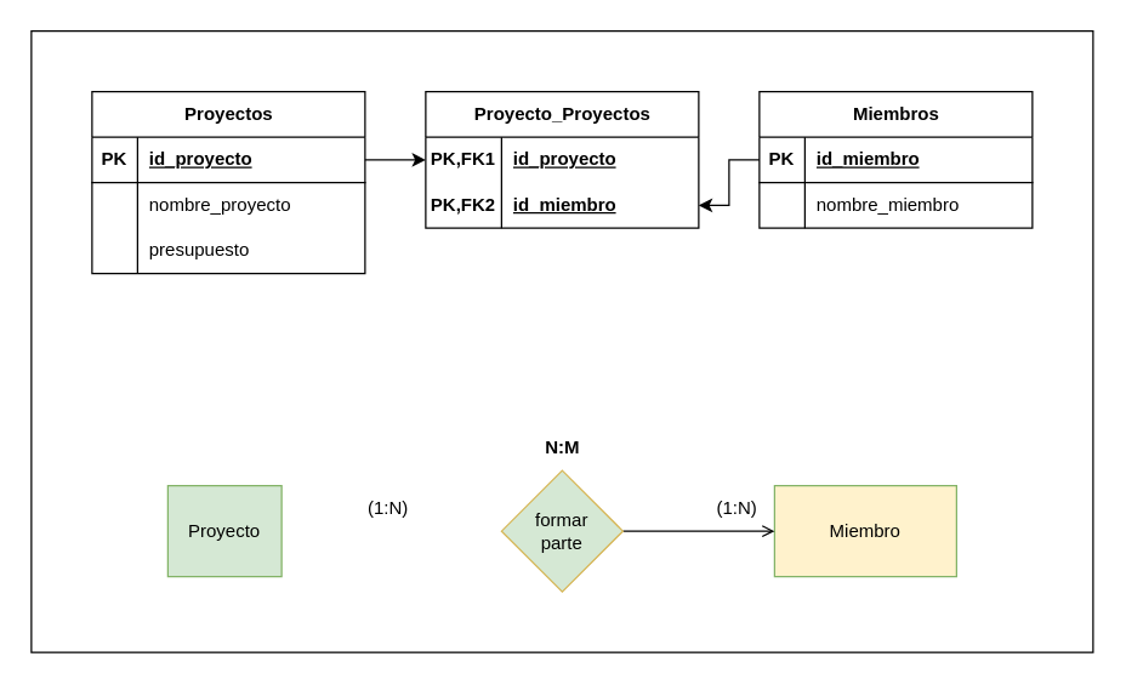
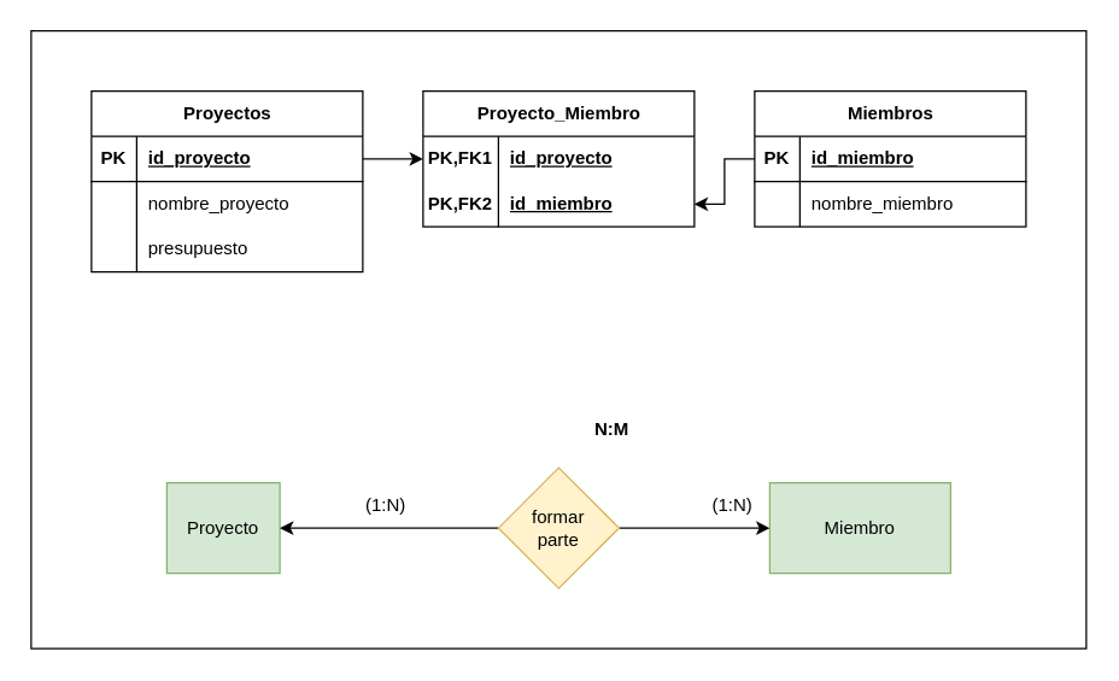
  <mxCell id="0" />
  <mxCell id="1" parent="0" />
  <mxCell id="2" value="" style="group" vertex="1" connectable="0" parent="1"><mxGeometry width="700" height="410" as="geometry" x="20" y="20" /></mxCell>
  <mxCell id="3" value="" style="rounded=0;whiteSpace=wrap;html=1;" vertex="1" parent="2"><mxGeometry width="700" height="410" as="geometry" /></mxCell>
  <mxCell id="4" value="Proyecto" style="rounded=0;whiteSpace=wrap;html=1;fillColor=#d5e8d4;strokeColor=#82b366;" vertex="1" parent="2"><mxGeometry x="90" y="300" width="75" height="60" as="geometry" /></mxCell>
- <mxCell id="5" value="Miembro" style="rounded=0;whiteSpace=wrap;html=1;fillColor=#fff2cc;strokeColor=#82b366;" vertex="1" parent="2"><mxGeometry x="490" y="300" width="120" height="60" as="geometry" /></mxCell>
- <mxCell id="7" style="edgeStyle=orthogonalEdgeStyle;rounded=0;orthogonalLoop=1;jettySize=auto;html=1;exitX=1;exitY=0.5;exitDx=0;exitDy=0;entryX=0;entryY=0.5;entryDx=0;entryDy=0;endArrow=open;" edge="1" parent="2" source="8" target="5"><mxGeometry relative="1" as="geometry" /></mxCell>
- <mxCell id="8" value="&lt;div&gt;formar&lt;/div&gt;&lt;div&gt;parte&lt;br&gt;&lt;/div&gt;" style="rhombus;whiteSpace=wrap;html=1;fillColor=#d5e8d4;strokeColor=#d6b656;" vertex="1" parent="2"><mxGeometry x="310" y="290" width="80" height="80" as="geometry" /></mxCell>
+ <mxCell id="5" value="Miembro" style="rounded=0;whiteSpace=wrap;html=1;fillColor=#d5e8d4;strokeColor=#82b366;" vertex="1" parent="2"><mxGeometry x="490" y="300" width="120" height="60" as="geometry" /></mxCell>
+ <mxCell id="6" style="edgeStyle=orthogonalEdgeStyle;rounded=0;orthogonalLoop=1;jettySize=auto;html=1;exitX=0;exitY=0.5;exitDx=0;exitDy=0;entryX=1;entryY=0.5;entryDx=0;entryDy=0;" edge="1" parent="2" source="8" target="4"><mxGeometry relative="1" as="geometry" /></mxCell>
+ <mxCell id="7" style="edgeStyle=orthogonalEdgeStyle;rounded=0;orthogonalLoop=1;jettySize=auto;html=1;exitX=1;exitY=0.5;exitDx=0;exitDy=0;entryX=0;entryY=0.5;entryDx=0;entryDy=0;" edge="1" parent="2" source="8" target="5"><mxGeometry relative="1" as="geometry" /></mxCell>
+ <mxCell id="8" value="&lt;div&gt;formar&lt;/div&gt;&lt;div&gt;parte&lt;br&gt;&lt;/div&gt;" style="rhombus;whiteSpace=wrap;html=1;fillColor=#fff2cc;strokeColor=#d6b656;" vertex="1" parent="2"><mxGeometry x="310" y="290" width="80" height="80" as="geometry" /></mxCell>
  <mxCell id="9" value="Proyectos" style="shape=table;startSize=30;container=1;collapsible=1;childLayout=tableLayout;fixedRows=1;rowLines=0;fontStyle=1;align=center;resizeLast=1;html=1;" vertex="1" parent="2"><mxGeometry x="40" y="40" width="180" height="120" as="geometry" /></mxCell>
  <mxCell id="10" value="" style="shape=tableRow;horizontal=0;startSize=0;swimlaneHead=0;swimlaneBody=0;fillColor=none;collapsible=0;dropTarget=0;points=[[0,0.5],[1,0.5]];portConstraint=eastwest;top=0;left=0;right=0;bottom=1;" vertex="1" parent="9"><mxGeometry y="30" width="180" height="30" as="geometry" /></mxCell>
  <mxCell id="11" value="PK" style="shape=partialRectangle;connectable=0;fillColor=none;top=0;left=0;bottom=0;right=0;fontStyle=1;overflow=hidden;whiteSpace=wrap;html=1;" vertex="1" parent="10"><mxGeometry width="30" height="30" as="geometry"><mxRectangle width="30" height="30" as="alternateBounds" /></mxGeometry></mxCell>
  <mxCell id="12" value="id_proyecto" style="shape=partialRectangle;connectable=0;fillColor=none;top=0;left=0;bottom=0;right=0;align=left;spacingLeft=6;fontStyle=5;overflow=hidden;whiteSpace=wrap;html=1;" vertex="1" parent="10"><mxGeometry x="30" width="150" height="30" as="geometry"><mxRectangle width="150" height="30" as="alternateBounds" /></mxGeometry></mxCell>
  <mxCell id="13" value="" style="shape=tableRow;horizontal=0;startSize=0;swimlaneHead=0;swimlaneBody=0;fillColor=none;collapsible=0;dropTarget=0;points=[[0,0.5],[1,0.5]];portConstraint=eastwest;top=0;left=0;right=0;bottom=0;" vertex="1" parent="9"><mxGeometry y="60" width="180" height="30" as="geometry" /></mxCell>
  <mxCell id="14" value="" style="shape=partialRectangle;connectable=0;fillColor=none;top=0;left=0;bottom=0;right=0;editable=1;overflow=hidden;whiteSpace=wrap;html=1;" vertex="1" parent="13"><mxGeometry width="30" height="30" as="geometry"><mxRectangle width="30" height="30" as="alternateBounds" /></mxGeometry></mxCell>
  <mxCell id="15" value="nombre_proyecto" style="shape=partialRectangle;connectable=0;fillColor=none;top=0;left=0;bottom=0;right=0;align=left;spacingLeft=6;overflow=hidden;whiteSpace=wrap;html=1;" vertex="1" parent="13"><mxGeometry x="30" width="150" height="30" as="geometry"><mxRectangle width="150" height="30" as="alternateBounds" /></mxGeometry></mxCell>
  <mxCell id="16" value="" style="shape=tableRow;horizontal=0;startSize=0;swimlaneHead=0;swimlaneBody=0;fillColor=none;collapsible=0;dropTarget=0;points=[[0,0.5],[1,0.5]];portConstraint=eastwest;top=0;left=0;right=0;bottom=0;" vertex="1" parent="9"><mxGeometry y="90" width="180" height="30" as="geometry" /></mxCell>
  <mxCell id="17" value="" style="shape=partialRectangle;connectable=0;fillColor=none;top=0;left=0;bottom=0;right=0;editable=1;overflow=hidden;whiteSpace=wrap;html=1;" vertex="1" parent="16"><mxGeometry width="30" height="30" as="geometry"><mxRectangle width="30" height="30" as="alternateBounds" /></mxGeometry></mxCell>
  <mxCell id="18" value="presupuesto" style="shape=partialRectangle;connectable=0;fillColor=none;top=0;left=0;bottom=0;right=0;align=left;spacingLeft=6;overflow=hidden;whiteSpace=wrap;html=1;" vertex="1" parent="16"><mxGeometry x="30" width="150" height="30" as="geometry"><mxRectangle width="150" height="30" as="alternateBounds" /></mxGeometry></mxCell>
- <mxCell id="19" value="Proyecto_Proyectos" style="shape=table;startSize=30;container=1;collapsible=1;childLayout=tableLayout;fixedRows=1;rowLines=0;fontStyle=1;align=center;resizeLast=1;html=1;" vertex="1" parent="2"><mxGeometry x="260" y="40" width="180" height="90" as="geometry" /></mxCell>
+ <mxCell id="19" value="Proyecto_Miembro" style="shape=table;startSize=30;container=1;collapsible=1;childLayout=tableLayout;fixedRows=1;rowLines=0;fontStyle=1;align=center;resizeLast=1;html=1;" vertex="1" parent="2"><mxGeometry x="260" y="40" width="180" height="90" as="geometry" /></mxCell>
  <mxCell id="20" value="" style="shape=tableRow;horizontal=0;startSize=0;swimlaneHead=0;swimlaneBody=0;fillColor=none;collapsible=0;dropTarget=0;points=[[0,0.5],[1,0.5]];portConstraint=eastwest;top=0;left=0;right=0;bottom=0;" vertex="1" parent="19"><mxGeometry y="30" width="180" height="30" as="geometry" /></mxCell>
  <mxCell id="21" value="PK,FK1" style="shape=partialRectangle;connectable=0;fillColor=none;top=0;left=0;bottom=0;right=0;fontStyle=1;overflow=hidden;whiteSpace=wrap;html=1;" vertex="1" parent="20"><mxGeometry width="50" height="30" as="geometry"><mxRectangle width="50" height="30" as="alternateBounds" /></mxGeometry></mxCell>
  <mxCell id="22" value="id_proyecto" style="shape=partialRectangle;connectable=0;fillColor=none;top=0;left=0;bottom=0;right=0;align=left;spacingLeft=6;fontStyle=5;overflow=hidden;whiteSpace=wrap;html=1;" vertex="1" parent="20"><mxGeometry x="50" width="130" height="30" as="geometry"><mxRectangle width="130" height="30" as="alternateBounds" /></mxGeometry></mxCell>
  <mxCell id="23" value="" style="shape=tableRow;horizontal=0;startSize=0;swimlaneHead=0;swimlaneBody=0;fillColor=none;collapsible=0;dropTarget=0;points=[[0,0.5],[1,0.5]];portConstraint=eastwest;top=0;left=0;right=0;bottom=0;" vertex="1" parent="19"><mxGeometry y="60" width="180" height="30" as="geometry" /></mxCell>
  <mxCell id="24" value="PK,FK2" style="shape=partialRectangle;connectable=0;fillColor=none;top=0;left=0;bottom=0;right=0;fontStyle=1;overflow=hidden;whiteSpace=wrap;html=1;" vertex="1" parent="23"><mxGeometry width="50" height="30" as="geometry"><mxRectangle width="50" height="30" as="alternateBounds" /></mxGeometry></mxCell>
  <mxCell id="25" value="id_miembro" style="shape=partialRectangle;connectable=0;fillColor=none;top=0;left=0;bottom=0;right=0;align=left;spacingLeft=6;fontStyle=5;overflow=hidden;whiteSpace=wrap;html=1;" vertex="1" parent="23"><mxGeometry x="50" width="130" height="30" as="geometry"><mxRectangle width="130" height="30" as="alternateBounds" /></mxGeometry></mxCell>
  <mxCell id="26" value="Miembros" style="shape=table;startSize=30;container=1;collapsible=1;childLayout=tableLayout;fixedRows=1;rowLines=0;fontStyle=1;align=center;resizeLast=1;html=1;" vertex="1" parent="2"><mxGeometry x="480" y="40" width="180" height="90" as="geometry" /></mxCell>
  <mxCell id="27" value="" style="shape=tableRow;horizontal=0;startSize=0;swimlaneHead=0;swimlaneBody=0;fillColor=none;collapsible=0;dropTarget=0;points=[[0,0.5],[1,0.5]];portConstraint=eastwest;top=0;left=0;right=0;bottom=1;" vertex="1" parent="26"><mxGeometry y="30" width="180" height="30" as="geometry" /></mxCell>
  <mxCell id="28" value="PK" style="shape=partialRectangle;connectable=0;fillColor=none;top=0;left=0;bottom=0;right=0;fontStyle=1;overflow=hidden;whiteSpace=wrap;html=1;" vertex="1" parent="27"><mxGeometry width="30" height="30" as="geometry"><mxRectangle width="30" height="30" as="alternateBounds" /></mxGeometry></mxCell>
  <mxCell id="29" value="id_miembro" style="shape=partialRectangle;connectable=0;fillColor=none;top=0;left=0;bottom=0;right=0;align=left;spacingLeft=6;fontStyle=5;overflow=hidden;whiteSpace=wrap;html=1;" vertex="1" parent="27"><mxGeometry x="30" width="150" height="30" as="geometry"><mxRectangle width="150" height="30" as="alternateBounds" /></mxGeometry></mxCell>
  <mxCell id="30" value="" style="shape=tableRow;horizontal=0;startSize=0;swimlaneHead=0;swimlaneBody=0;fillColor=none;collapsible=0;dropTarget=0;points=[[0,0.5],[1,0.5]];portConstraint=eastwest;top=0;left=0;right=0;bottom=0;" vertex="1" parent="26"><mxGeometry y="60" width="180" height="30" as="geometry" /></mxCell>
  <mxCell id="31" value="" style="shape=partialRectangle;connectable=0;fillColor=none;top=0;left=0;bottom=0;right=0;editable=1;overflow=hidden;whiteSpace=wrap;html=1;" vertex="1" parent="30"><mxGeometry width="30" height="30" as="geometry"><mxRectangle width="30" height="30" as="alternateBounds" /></mxGeometry></mxCell>
  <mxCell id="32" value="nombre_miembro" style="shape=partialRectangle;connectable=0;fillColor=none;top=0;left=0;bottom=0;right=0;align=left;spacingLeft=6;overflow=hidden;whiteSpace=wrap;html=1;" vertex="1" parent="30"><mxGeometry x="30" width="150" height="30" as="geometry"><mxRectangle width="150" height="30" as="alternateBounds" /></mxGeometry></mxCell>
  <mxCell id="33" style="edgeStyle=orthogonalEdgeStyle;rounded=0;orthogonalLoop=1;jettySize=auto;html=1;exitX=1;exitY=0.5;exitDx=0;exitDy=0;entryX=0;entryY=0.5;entryDx=0;entryDy=0;" edge="1" parent="2" source="10" target="20"><mxGeometry relative="1" as="geometry" /></mxCell>
  <mxCell id="34" style="edgeStyle=orthogonalEdgeStyle;rounded=0;orthogonalLoop=1;jettySize=auto;html=1;exitX=0;exitY=0.5;exitDx=0;exitDy=0;entryX=1;entryY=0.5;entryDx=0;entryDy=0;" edge="1" parent="2" source="27" target="23"><mxGeometry relative="1" as="geometry" /></mxCell>
  <mxCell id="35" value="(1:N)" style="text;html=1;align=center;verticalAlign=middle;resizable=0;points=[];autosize=1;strokeColor=none;fillColor=none;" vertex="1" parent="2"><mxGeometry x="440" y="300" width="50" height="30" as="geometry" /></mxCell>
  <mxCell id="36" value="(1:N)" style="text;html=1;align=center;verticalAlign=middle;resizable=0;points=[];autosize=1;strokeColor=none;fillColor=none;" vertex="1" parent="2"><mxGeometry x="210" y="300" width="50" height="30" as="geometry" /></mxCell>
- <mxCell id="37" value="N:M" style="text;html=1;align=center;verticalAlign=middle;resizable=0;points=[];autosize=1;strokeColor=none;fillColor=none;fontStyle=1" vertex="1" parent="2"><mxGeometry x="325" y="260" width="50" height="30" as="geometry" /></mxCell>
+ <mxCell id="37" value="N:M" style="text;html=1;align=center;verticalAlign=middle;resizable=0;points=[];autosize=1;strokeColor=none;fillColor=none;fontStyle=1" vertex="1" parent="2"><mxGeometry x="360" y="250" width="50" height="30" as="geometry" /></mxCell>
